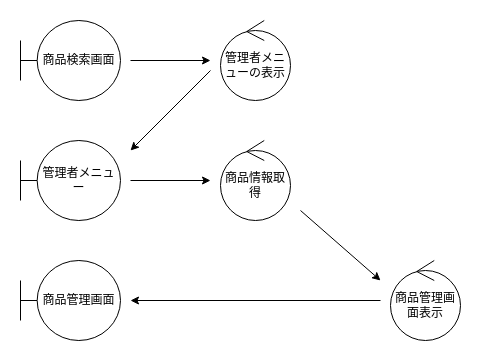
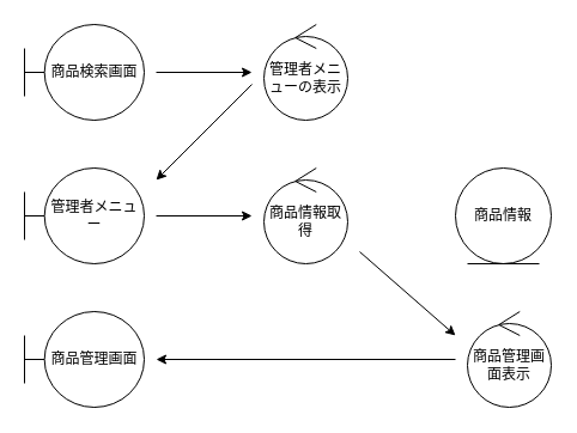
  <mxCell id="0" />
  <mxCell id="1" parent="0" />
  <mxCell id="2" value="商品検索画面" style="shape=umlBoundary;whiteSpace=wrap;html=1;" parent="1" vertex="1"><mxGeometry x="20" y="20" width="100" height="80" as="geometry" /></mxCell>
  <mxCell id="3" value="管理者メニューの表示" style="ellipse;shape=umlControl;whiteSpace=wrap;html=1;" parent="1" vertex="1"><mxGeometry x="220" y="20" width="70" height="80" as="geometry" /></mxCell>
  <mxCell id="4" value="管理者メニュー" style="shape=umlBoundary;whiteSpace=wrap;html=1;" parent="1" vertex="1"><mxGeometry x="20" y="140" width="100" height="80" as="geometry" /></mxCell>
  <mxCell id="5" value="商品管理画面表示" style="ellipse;shape=umlControl;whiteSpace=wrap;html=1;" parent="1" vertex="1"><mxGeometry x="390" y="260" width="70" height="80" as="geometry" /></mxCell>
  <mxCell id="6" value="商品管理画面" style="shape=umlBoundary;whiteSpace=wrap;html=1;" parent="1" vertex="1"><mxGeometry x="20" y="260" width="100" height="80" as="geometry" /></mxCell>
  <mxCell id="7" value="商品情報取得" style="ellipse;shape=umlControl;whiteSpace=wrap;html=1;" parent="1" vertex="1"><mxGeometry x="220" y="140" width="70" height="80" as="geometry" /></mxCell>
+ <mxCell id="8" value="商品情報" style="ellipse;shape=umlEntity;whiteSpace=wrap;html=1;" parent="1" vertex="1"><mxGeometry x="380" y="140" width="80" height="80" as="geometry" /></mxCell>
  <mxCell id="9" value="" style="endArrow=classic;html=1;" edge="1" parent="1"><mxGeometry width="50" height="50" relative="1" as="geometry"><mxPoint x="130" y="60" as="sourcePoint" /><mxPoint x="210" y="60" as="targetPoint" /></mxGeometry></mxCell>
  <mxCell id="10" value="" style="endArrow=classic;html=1;" edge="1" parent="1"><mxGeometry width="50" height="50" relative="1" as="geometry"><mxPoint x="210" y="70" as="sourcePoint" /><mxPoint x="130" y="150" as="targetPoint" /></mxGeometry></mxCell>
  <mxCell id="11" value="" style="endArrow=classic;html=1;" edge="1" parent="1"><mxGeometry width="50" height="50" relative="1" as="geometry"><mxPoint x="130" y="180" as="sourcePoint" /><mxPoint x="210" y="180" as="targetPoint" /></mxGeometry></mxCell>
  <mxCell id="12" value="" style="endArrow=classic;html=1;" edge="1" parent="1"><mxGeometry width="50" height="50" relative="1" as="geometry"><mxPoint x="300" y="210" as="sourcePoint" /><mxPoint x="380" y="280" as="targetPoint" /></mxGeometry></mxCell>
  <mxCell id="13" value="" style="endArrow=classic;html=1;" edge="1" parent="1"><mxGeometry width="50" height="50" relative="1" as="geometry"><mxPoint x="380" y="300" as="sourcePoint" /><mxPoint x="130" y="300" as="targetPoint" /></mxGeometry></mxCell>
